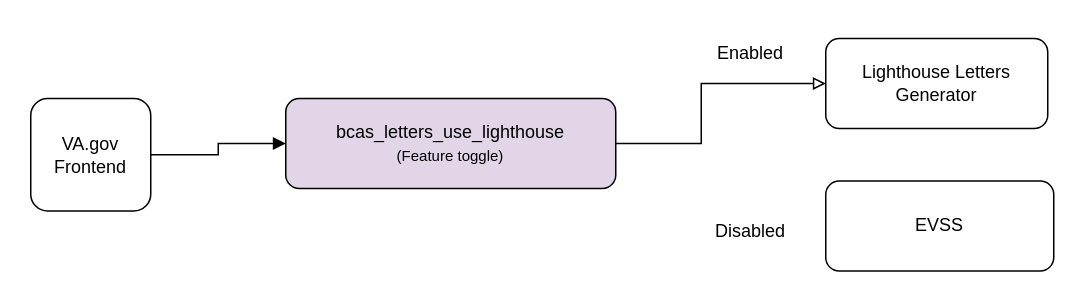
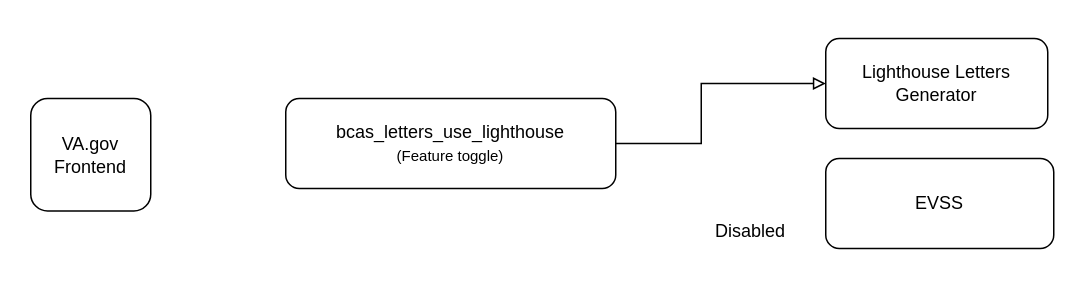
  <mxCell id="0" />
  <mxCell id="1" parent="0" />
- <mxCell id="2" value="" style="edgeStyle=orthogonalEdgeStyle;rounded=0;orthogonalLoop=1;jettySize=auto;html=1;endArrow=block;endFill=1;" parent="1" source="3" target="5" edge="1"><mxGeometry relative="1" as="geometry" /></mxCell>
  <mxCell id="3" value="VA.gov Frontend" style="rounded=1;whiteSpace=wrap;html=1;" parent="1" vertex="1"><mxGeometry x="20" y="65" width="80" height="75" as="geometry" /></mxCell>
  <mxCell id="4" style="edgeStyle=orthogonalEdgeStyle;rounded=0;orthogonalLoop=1;jettySize=auto;html=1;entryX=0;entryY=0.5;entryDx=0;entryDy=0;endArrow=block;endFill=0;" parent="1" source="5" target="6" edge="1"><mxGeometry relative="1" as="geometry"><Array as="points"><mxPoint x="467" y="95" /><mxPoint x="467" y="55" /></Array></mxGeometry></mxCell>
- <mxCell id="5" value="&lt;div&gt;&lt;font style=&quot;font-size: 12px;&quot;&gt;bcas_letters_use_lighthouse&lt;/font&gt;&lt;/div&gt;&lt;div&gt;&lt;font style=&quot;font-size: 10px;&quot;&gt;(Feature toggle)&lt;/font&gt;&lt;/div&gt;" style="rounded=1;whiteSpace=wrap;html=1;fillColor=#e1d5e7;" parent="1" vertex="1"><mxGeometry x="190" y="65" width="220" height="60" as="geometry" /></mxCell>
+ <mxCell id="5" value="&lt;div&gt;&lt;font style=&quot;font-size: 12px;&quot;&gt;bcas_letters_use_lighthouse&lt;/font&gt;&lt;/div&gt;&lt;div&gt;&lt;font style=&quot;font-size: 10px;&quot;&gt;(Feature toggle)&lt;/font&gt;&lt;/div&gt;" style="rounded=1;whiteSpace=wrap;html=1;" parent="1" vertex="1"><mxGeometry x="190" y="65" width="220" height="60" as="geometry" /></mxCell>
  <mxCell id="6" value="Lighthouse Letters Generator" style="rounded=1;whiteSpace=wrap;html=1;" parent="1" vertex="1"><mxGeometry x="550" y="25" width="148" height="60" as="geometry" /></mxCell>
- <mxCell id="7" value="EVSS" style="rounded=1;whiteSpace=wrap;html=1;" parent="1" vertex="1"><mxGeometry x="550" y="120" width="152" height="60" as="geometry" /></mxCell>
- <mxCell id="8" value="Enabled" style="text;html=1;align=center;verticalAlign=middle;whiteSpace=wrap;rounded=0;" parent="1" vertex="1"><mxGeometry x="470" y="20" width="60" height="30" as="geometry" /></mxCell>
+ <mxCell id="7" value="EVSS" style="rounded=1;whiteSpace=wrap;html=1;" parent="1" vertex="1"><mxGeometry x="550" y="105" width="152" height="60" as="geometry" /></mxCell>
  <mxCell id="9" value="Disabled" style="text;html=1;align=center;verticalAlign=middle;whiteSpace=wrap;rounded=0;" parent="1" vertex="1"><mxGeometry x="470" y="139" width="60" height="30" as="geometry" /></mxCell>
